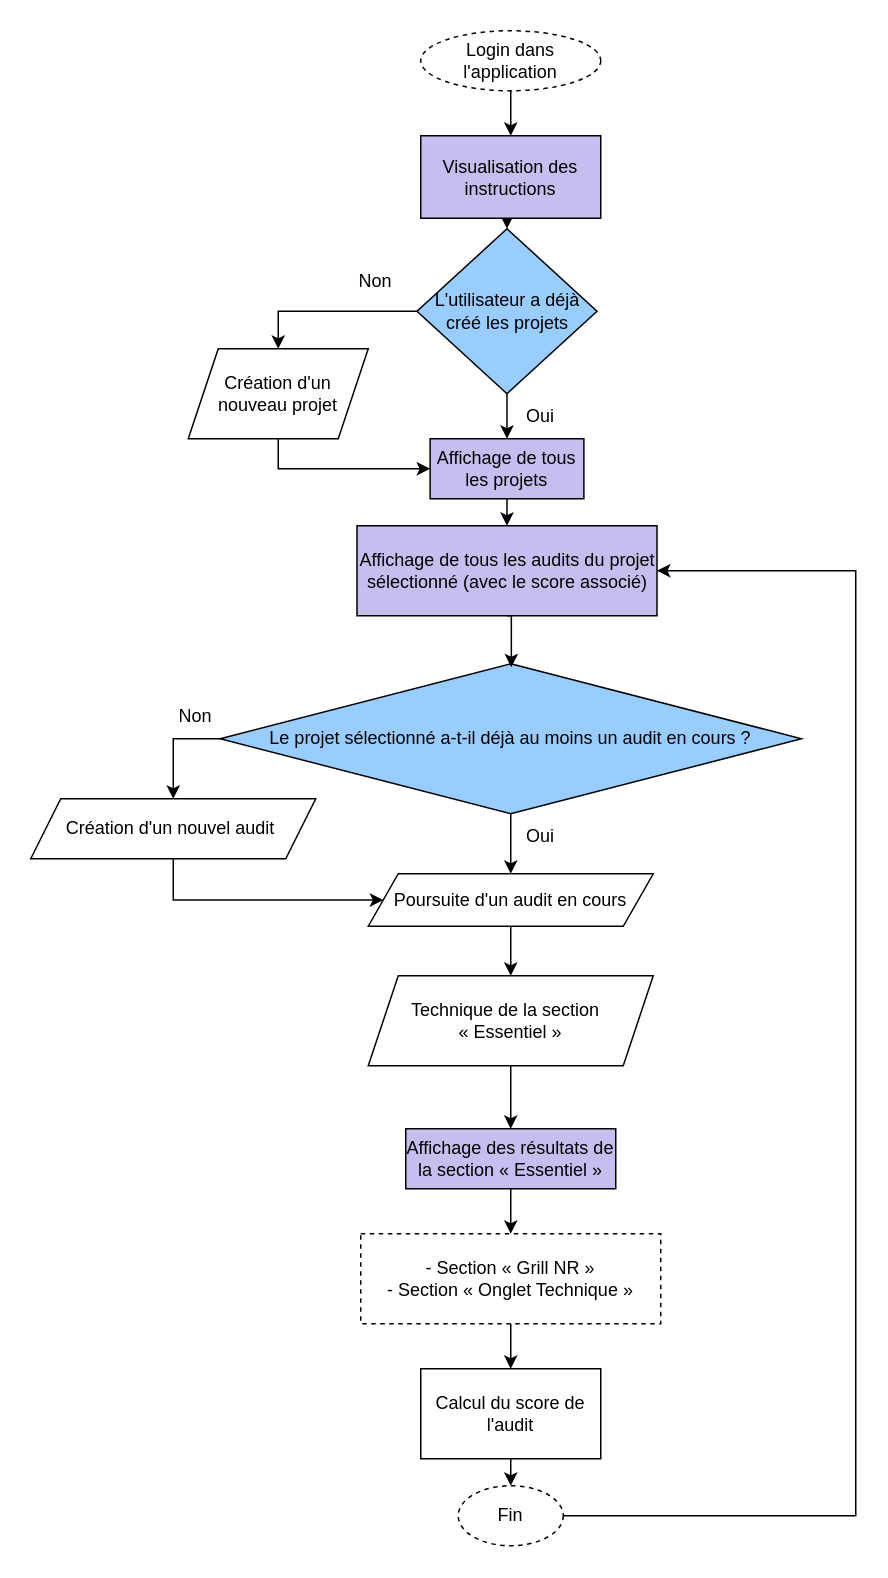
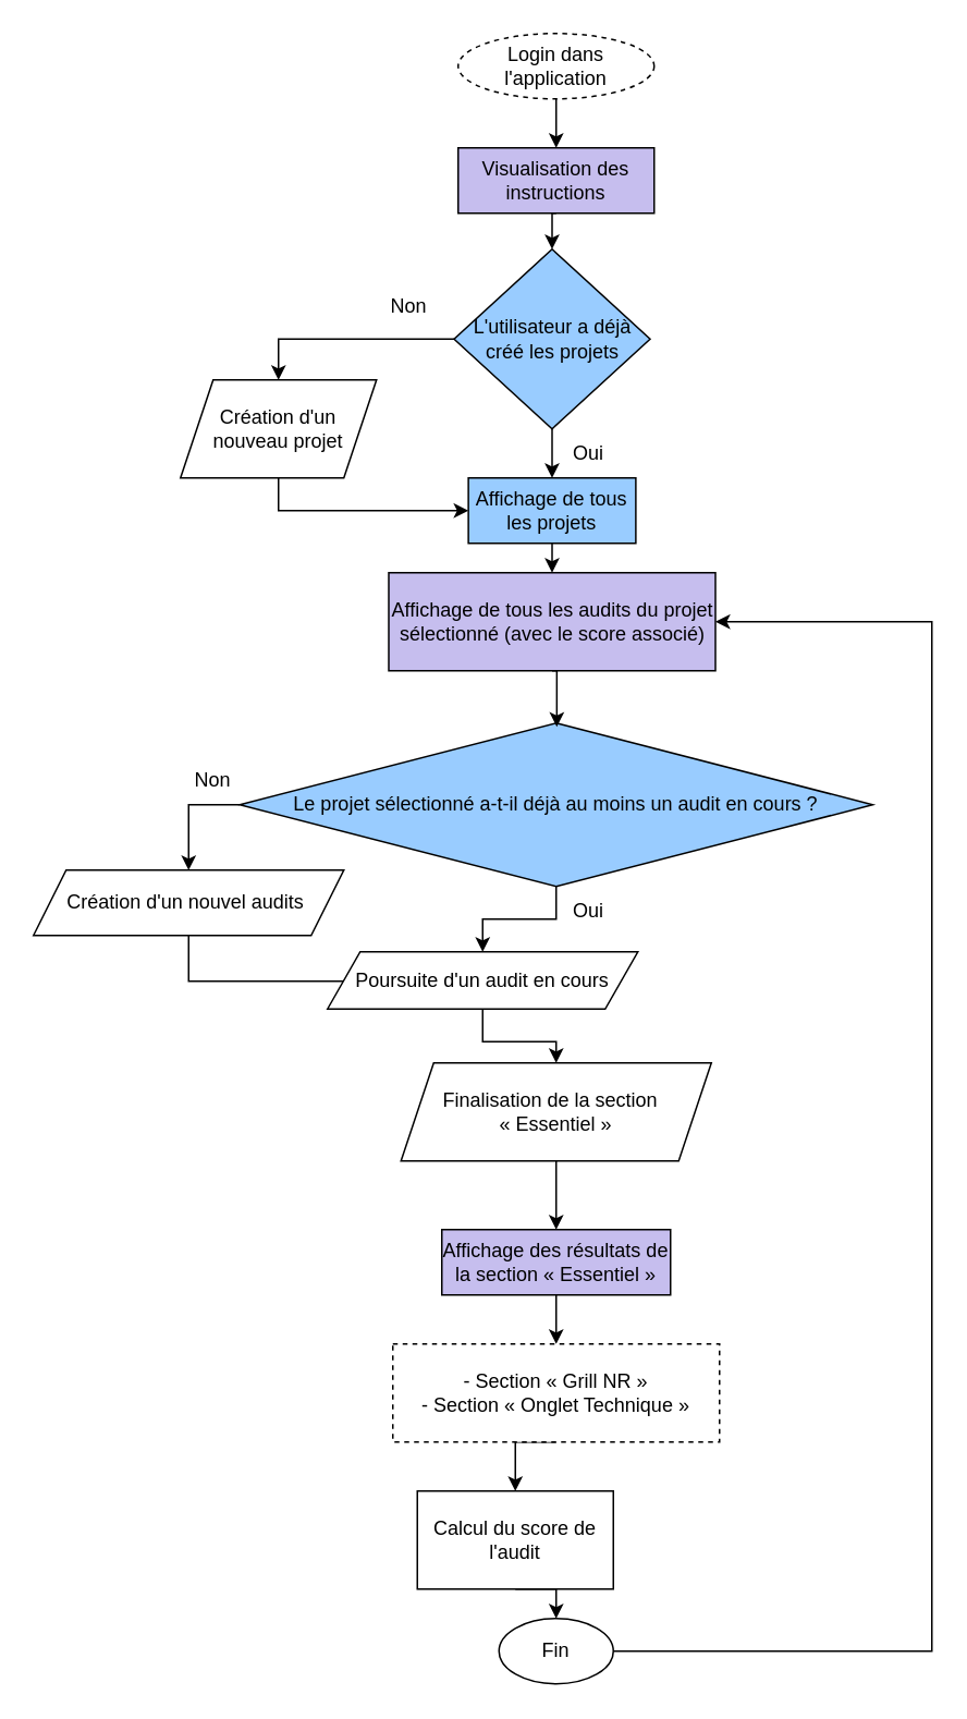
  <mxCell id="0" />
  <mxCell id="1" parent="0" />
  <mxCell id="2" style="edgeStyle=orthogonalEdgeStyle;rounded=0;orthogonalLoop=1;jettySize=auto;html=1;exitX=0.5;exitY=1;exitDx=0;exitDy=0;entryX=0.5;entryY=0;entryDx=0;entryDy=0;" edge="1" parent="1" source="29" target="9"><mxGeometry relative="1" as="geometry"><mxPoint x="340" y="132" as="sourcePoint" /></mxGeometry></mxCell>
  <mxCell id="3" style="edgeStyle=orthogonalEdgeStyle;rounded=0;orthogonalLoop=1;jettySize=auto;html=1;exitX=0.5;exitY=1;exitDx=0;exitDy=0;entryX=0;entryY=0.5;entryDx=0;entryDy=0;" edge="1" parent="1" source="31" target="33"><mxGeometry relative="1" as="geometry"><mxPoint x="175" y="272" as="sourcePoint" /><mxPoint x="295" y="312" as="targetPoint" /></mxGeometry></mxCell>
  <mxCell id="4" style="edgeStyle=orthogonalEdgeStyle;rounded=0;orthogonalLoop=1;jettySize=auto;html=1;exitX=0.5;exitY=1;exitDx=0;exitDy=0;entryX=0;entryY=0.5;entryDx=0;entryDy=0;" edge="1" parent="1" source="5" target="16"><mxGeometry relative="1" as="geometry"><Array as="points"><mxPoint x="115" y="600" /><mxPoint x="255" y="600" /></Array></mxGeometry></mxCell>
- <mxCell id="5" value="Création d'un nouvel audit&amp;nbsp;" style="shape=parallelogram;perimeter=parallelogramPerimeter;whiteSpace=wrap;html=1;fixedSize=1;" vertex="1" parent="1"><mxGeometry x="20" y="532" width="190" height="40" as="geometry" /></mxCell>
+ <mxCell id="5" value="Création d'un nouvel audits&amp;nbsp;" style="shape=parallelogram;perimeter=parallelogramPerimeter;whiteSpace=wrap;html=1;fixedSize=1;" vertex="1" parent="1"><mxGeometry x="20" y="532" width="190" height="40" as="geometry" /></mxCell>
  <mxCell id="6" style="edgeStyle=orthogonalEdgeStyle;rounded=0;orthogonalLoop=1;jettySize=auto;html=1;exitX=0.5;exitY=1;exitDx=0;exitDy=0;" edge="1" parent="1"><mxGeometry relative="1" as="geometry"><mxPoint x="530" y="832" as="sourcePoint" /><mxPoint x="530" y="832" as="targetPoint" /></mxGeometry></mxCell>
  <mxCell id="7" style="edgeStyle=orthogonalEdgeStyle;rounded=0;orthogonalLoop=1;jettySize=auto;html=1;exitX=0.5;exitY=1;exitDx=0;exitDy=0;entryX=0.5;entryY=0;entryDx=0;entryDy=0;" edge="1" parent="1" source="9" target="33"><mxGeometry relative="1" as="geometry"><mxPoint x="337.5" y="292" as="targetPoint" /></mxGeometry></mxCell>
  <mxCell id="8" style="edgeStyle=orthogonalEdgeStyle;rounded=0;orthogonalLoop=1;jettySize=auto;html=1;exitX=0;exitY=0.5;exitDx=0;exitDy=0;entryX=0.5;entryY=0;entryDx=0;entryDy=0;" edge="1" parent="1" source="9" target="31"><mxGeometry relative="1" as="geometry"><mxPoint x="175" y="242" as="targetPoint" /></mxGeometry></mxCell>
  <mxCell id="9" value="L'utilisateur a déjà créé les projets" style="rhombus;whiteSpace=wrap;html=1;fillColor=#99CCFF;" vertex="1" parent="1"><mxGeometry x="277.5" y="152" width="120" height="110" as="geometry" /></mxCell>
  <mxCell id="10" value="Oui" style="text;html=1;strokeColor=none;fillColor=none;align=center;verticalAlign=middle;whiteSpace=wrap;rounded=0;" vertex="1" parent="1"><mxGeometry x="330" y="262" width="60" height="30" as="geometry" /></mxCell>
  <mxCell id="11" value="Non" style="text;html=1;strokeColor=none;fillColor=none;align=center;verticalAlign=middle;whiteSpace=wrap;rounded=0;" vertex="1" parent="1"><mxGeometry x="220" y="172" width="60" height="30" as="geometry" /></mxCell>
  <mxCell id="12" style="edgeStyle=orthogonalEdgeStyle;rounded=0;orthogonalLoop=1;jettySize=auto;html=1;exitX=0.5;exitY=1;exitDx=0;exitDy=0;entryX=0.5;entryY=0;entryDx=0;entryDy=0;" edge="1" parent="1" source="14" target="16"><mxGeometry relative="1" as="geometry" /></mxCell>
  <mxCell id="13" style="edgeStyle=orthogonalEdgeStyle;rounded=0;orthogonalLoop=1;jettySize=auto;html=1;exitX=0;exitY=0.5;exitDx=0;exitDy=0;entryX=0.5;entryY=0;entryDx=0;entryDy=0;" edge="1" parent="1" source="14" target="5"><mxGeometry relative="1" as="geometry" /></mxCell>
  <mxCell id="14" value="Le projet sélectionné a-t-il déjà au moins un audit en cours ?" style="rhombus;whiteSpace=wrap;html=1;spacing=2;perimeterSpacing=0;align=center;fillColor=#99CCFF;" vertex="1" parent="1"><mxGeometry x="146.25" y="442" width="387.5" height="100" as="geometry" /></mxCell>
  <mxCell id="15" style="edgeStyle=orthogonalEdgeStyle;rounded=0;orthogonalLoop=1;jettySize=auto;html=1;exitX=0.5;exitY=1;exitDx=0;exitDy=0;entryX=0.5;entryY=0;entryDx=0;entryDy=0;" edge="1" parent="1" source="16" target="28"><mxGeometry relative="1" as="geometry" /></mxCell>
- <mxCell id="16" value="Poursuite d'un audit en cours" style="shape=parallelogram;perimeter=parallelogramPerimeter;whiteSpace=wrap;html=1;fixedSize=1;" vertex="1" parent="1"><mxGeometry x="245" y="582" width="190" height="35" as="geometry" /></mxCell>
+ <mxCell id="16" value="Poursuite d'un audit en cours" style="shape=parallelogram;perimeter=parallelogramPerimeter;whiteSpace=wrap;html=1;fixedSize=1;" vertex="1" parent="1"><mxGeometry x="200" y="582" width="190" height="35" as="geometry" /></mxCell>
  <mxCell id="17" value="Oui" style="text;html=1;strokeColor=none;fillColor=none;align=center;verticalAlign=middle;whiteSpace=wrap;rounded=0;" vertex="1" parent="1"><mxGeometry x="330" y="542" width="60" height="30" as="geometry" /></mxCell>
  <mxCell id="18" value="Non" style="text;html=1;strokeColor=none;fillColor=none;align=center;verticalAlign=middle;whiteSpace=wrap;rounded=0;" vertex="1" parent="1"><mxGeometry x="100" y="462" width="60" height="30" as="geometry" /></mxCell>
  <mxCell id="19" style="edgeStyle=orthogonalEdgeStyle;rounded=0;orthogonalLoop=1;jettySize=auto;html=1;exitX=0.5;exitY=1;exitDx=0;exitDy=0;entryX=0.5;entryY=0;entryDx=0;entryDy=0;" edge="1" parent="1" source="28" target="21"><mxGeometry relative="1" as="geometry"><mxPoint x="340" y="722" as="sourcePoint" /></mxGeometry></mxCell>
  <mxCell id="20" style="edgeStyle=orthogonalEdgeStyle;rounded=0;orthogonalLoop=1;jettySize=auto;html=1;exitX=0.5;exitY=1;exitDx=0;exitDy=0;entryX=0.5;entryY=0;entryDx=0;entryDy=0;" edge="1" parent="1" source="26" target="24"><mxGeometry relative="1" as="geometry"><mxPoint x="340" y="972" as="targetPoint" /></mxGeometry></mxCell>
  <mxCell id="21" value="Affichage des résultats de la section « Essentiel »" style="rounded=0;whiteSpace=wrap;html=1;fillColor=#C6BEEE;" vertex="1" parent="1"><mxGeometry x="270" y="752" width="140" height="40" as="geometry" /></mxCell>
  <mxCell id="22" style="edgeStyle=orthogonalEdgeStyle;rounded=0;orthogonalLoop=1;jettySize=auto;html=1;exitX=1;exitY=0.5;exitDx=0;exitDy=0;entryX=1;entryY=0.5;entryDx=0;entryDy=0;" edge="1" parent="1" source="36" target="34"><mxGeometry relative="1" as="geometry"><Array as="points"><mxPoint x="570" y="1010" /><mxPoint x="570" y="380" /></Array></mxGeometry></mxCell>
  <mxCell id="23" style="edgeStyle=orthogonalEdgeStyle;rounded=0;orthogonalLoop=1;jettySize=auto;html=1;exitX=0.5;exitY=1;exitDx=0;exitDy=0;entryX=0.5;entryY=0;entryDx=0;entryDy=0;" edge="1" parent="1" source="24" target="36"><mxGeometry relative="1" as="geometry" /></mxCell>
- <mxCell id="24" value="Calcul du score de l'audit" style="rounded=0;whiteSpace=wrap;html=1;" vertex="1" parent="1"><mxGeometry x="280" y="912" width="120" height="60" as="geometry" /></mxCell>
+ <mxCell id="24" value="Calcul du score de l'audit" style="rounded=0;whiteSpace=wrap;html=1;" vertex="1" parent="1"><mxGeometry x="255" y="912" width="120" height="60" as="geometry" /></mxCell>
  <mxCell id="25" value="" style="edgeStyle=orthogonalEdgeStyle;rounded=0;orthogonalLoop=1;jettySize=auto;html=1;exitX=0.5;exitY=1;exitDx=0;exitDy=0;entryX=0.5;entryY=0;entryDx=0;entryDy=0;" edge="1" parent="1" source="21" target="26"><mxGeometry relative="1" as="geometry"><mxPoint x="340" y="922" as="targetPoint" /><mxPoint x="340" y="792" as="sourcePoint" /></mxGeometry></mxCell>
  <mxCell id="26" value="&lt;div&gt;- Section « Grill NR »&lt;/div&gt;&lt;div&gt;- Section « Onglet Technique »&lt;/div&gt;" style="rounded=0;whiteSpace=wrap;html=1;dashed=1;" vertex="1" parent="1"><mxGeometry x="240" y="822" width="200" height="60" as="geometry" /></mxCell>
  <mxCell id="27" style="edgeStyle=orthogonalEdgeStyle;rounded=0;orthogonalLoop=1;jettySize=auto;html=1;exitX=0.5;exitY=1;exitDx=0;exitDy=0;entryX=0.5;entryY=0;entryDx=0;entryDy=0;" edge="1" parent="1" source="30" target="29"><mxGeometry relative="1" as="geometry"><mxPoint x="340" y="70" as="sourcePoint" /></mxGeometry></mxCell>
- <mxCell id="28" value="Technique de la section&amp;nbsp;&amp;nbsp;&lt;br&gt;« Essentiel »" style="shape=parallelogram;perimeter=parallelogramPerimeter;whiteSpace=wrap;html=1;fixedSize=1;" vertex="1" parent="1"><mxGeometry x="245" y="650" width="190" height="60" as="geometry" /></mxCell>
- <mxCell id="29" value="Visualisation des instructions" style="rounded=0;whiteSpace=wrap;html=1;fillColor=#C6BEEE;" vertex="1" parent="1"><mxGeometry x="280" y="90" width="120" height="55" as="geometry" /></mxCell>
+ <mxCell id="28" value="Finalisation de la section&amp;nbsp;&amp;nbsp;&lt;br&gt;« Essentiel »" style="shape=parallelogram;perimeter=parallelogramPerimeter;whiteSpace=wrap;html=1;fixedSize=1;" vertex="1" parent="1"><mxGeometry x="245" y="650" width="190" height="60" as="geometry" /></mxCell>
+ <mxCell id="29" value="Visualisation des instructions" style="rounded=0;whiteSpace=wrap;html=1;fillColor=#C6BEEE;" vertex="1" parent="1"><mxGeometry x="280" y="90" width="120" height="40" as="geometry" /></mxCell>
  <mxCell id="30" value="Login dans l'application" style="ellipse;whiteSpace=wrap;html=1;dashed=1;" vertex="1" parent="1"><mxGeometry x="280" y="20" width="120" height="40" as="geometry" /></mxCell>
- <mxCell id="31" value="Création d'un nouveau projet" style="shape=parallelogram;perimeter=parallelogramPerimeter;whiteSpace=wrap;html=1;fixedSize=1;" vertex="1" parent="1"><mxGeometry x="125" y="232" width="120" height="60" as="geometry" /></mxCell>
+ <mxCell id="31" value="Création d'un nouveau projet" style="shape=parallelogram;perimeter=parallelogramPerimeter;whiteSpace=wrap;html=1;fixedSize=1;" vertex="1" parent="1"><mxGeometry x="110" y="232" width="120" height="60" as="geometry" /></mxCell>
  <mxCell id="32" style="edgeStyle=orthogonalEdgeStyle;rounded=0;orthogonalLoop=1;jettySize=auto;html=1;exitX=0.5;exitY=1;exitDx=0;exitDy=0;entryX=0.5;entryY=0;entryDx=0;entryDy=0;" edge="1" parent="1" source="33" target="34"><mxGeometry relative="1" as="geometry" /></mxCell>
- <mxCell id="33" value="Affichage de tous les projets" style="rounded=0;whiteSpace=wrap;html=1;fillColor=#C6BEEE;" vertex="1" parent="1"><mxGeometry x="286.25" y="292" width="102.5" height="40" as="geometry" /></mxCell>
+ <mxCell id="33" value="Affichage de tous les projets" style="rounded=0;whiteSpace=wrap;html=1;fillColor=#99ccff;" vertex="1" parent="1"><mxGeometry x="286.25" y="292" width="102.5" height="40" as="geometry" /></mxCell>
  <mxCell id="34" value="Affichage de tous les audits du projet sélectionné (avec le score associé)" style="rounded=0;whiteSpace=wrap;html=1;fillColor=#C6BEEE;" vertex="1" parent="1"><mxGeometry x="237.5" y="350" width="200" height="60" as="geometry" /></mxCell>
  <mxCell id="35" style="edgeStyle=orthogonalEdgeStyle;rounded=0;orthogonalLoop=1;jettySize=auto;html=1;exitX=0.5;exitY=1;exitDx=0;exitDy=0;entryX=0.501;entryY=0.024;entryDx=0;entryDy=0;entryPerimeter=0;" edge="1" parent="1" source="34" target="14"><mxGeometry relative="1" as="geometry" /></mxCell>
- <mxCell id="36" value="Fin" style="ellipse;whiteSpace=wrap;html=1;dashed=1;" vertex="1" parent="1"><mxGeometry x="305" y="990" width="70" height="40" as="geometry" /></mxCell>
+ <mxCell id="36" value="Fin" style="ellipse;whiteSpace=wrap;html=1;" vertex="1" parent="1"><mxGeometry x="305" y="990" width="70" height="40" as="geometry" /></mxCell>
